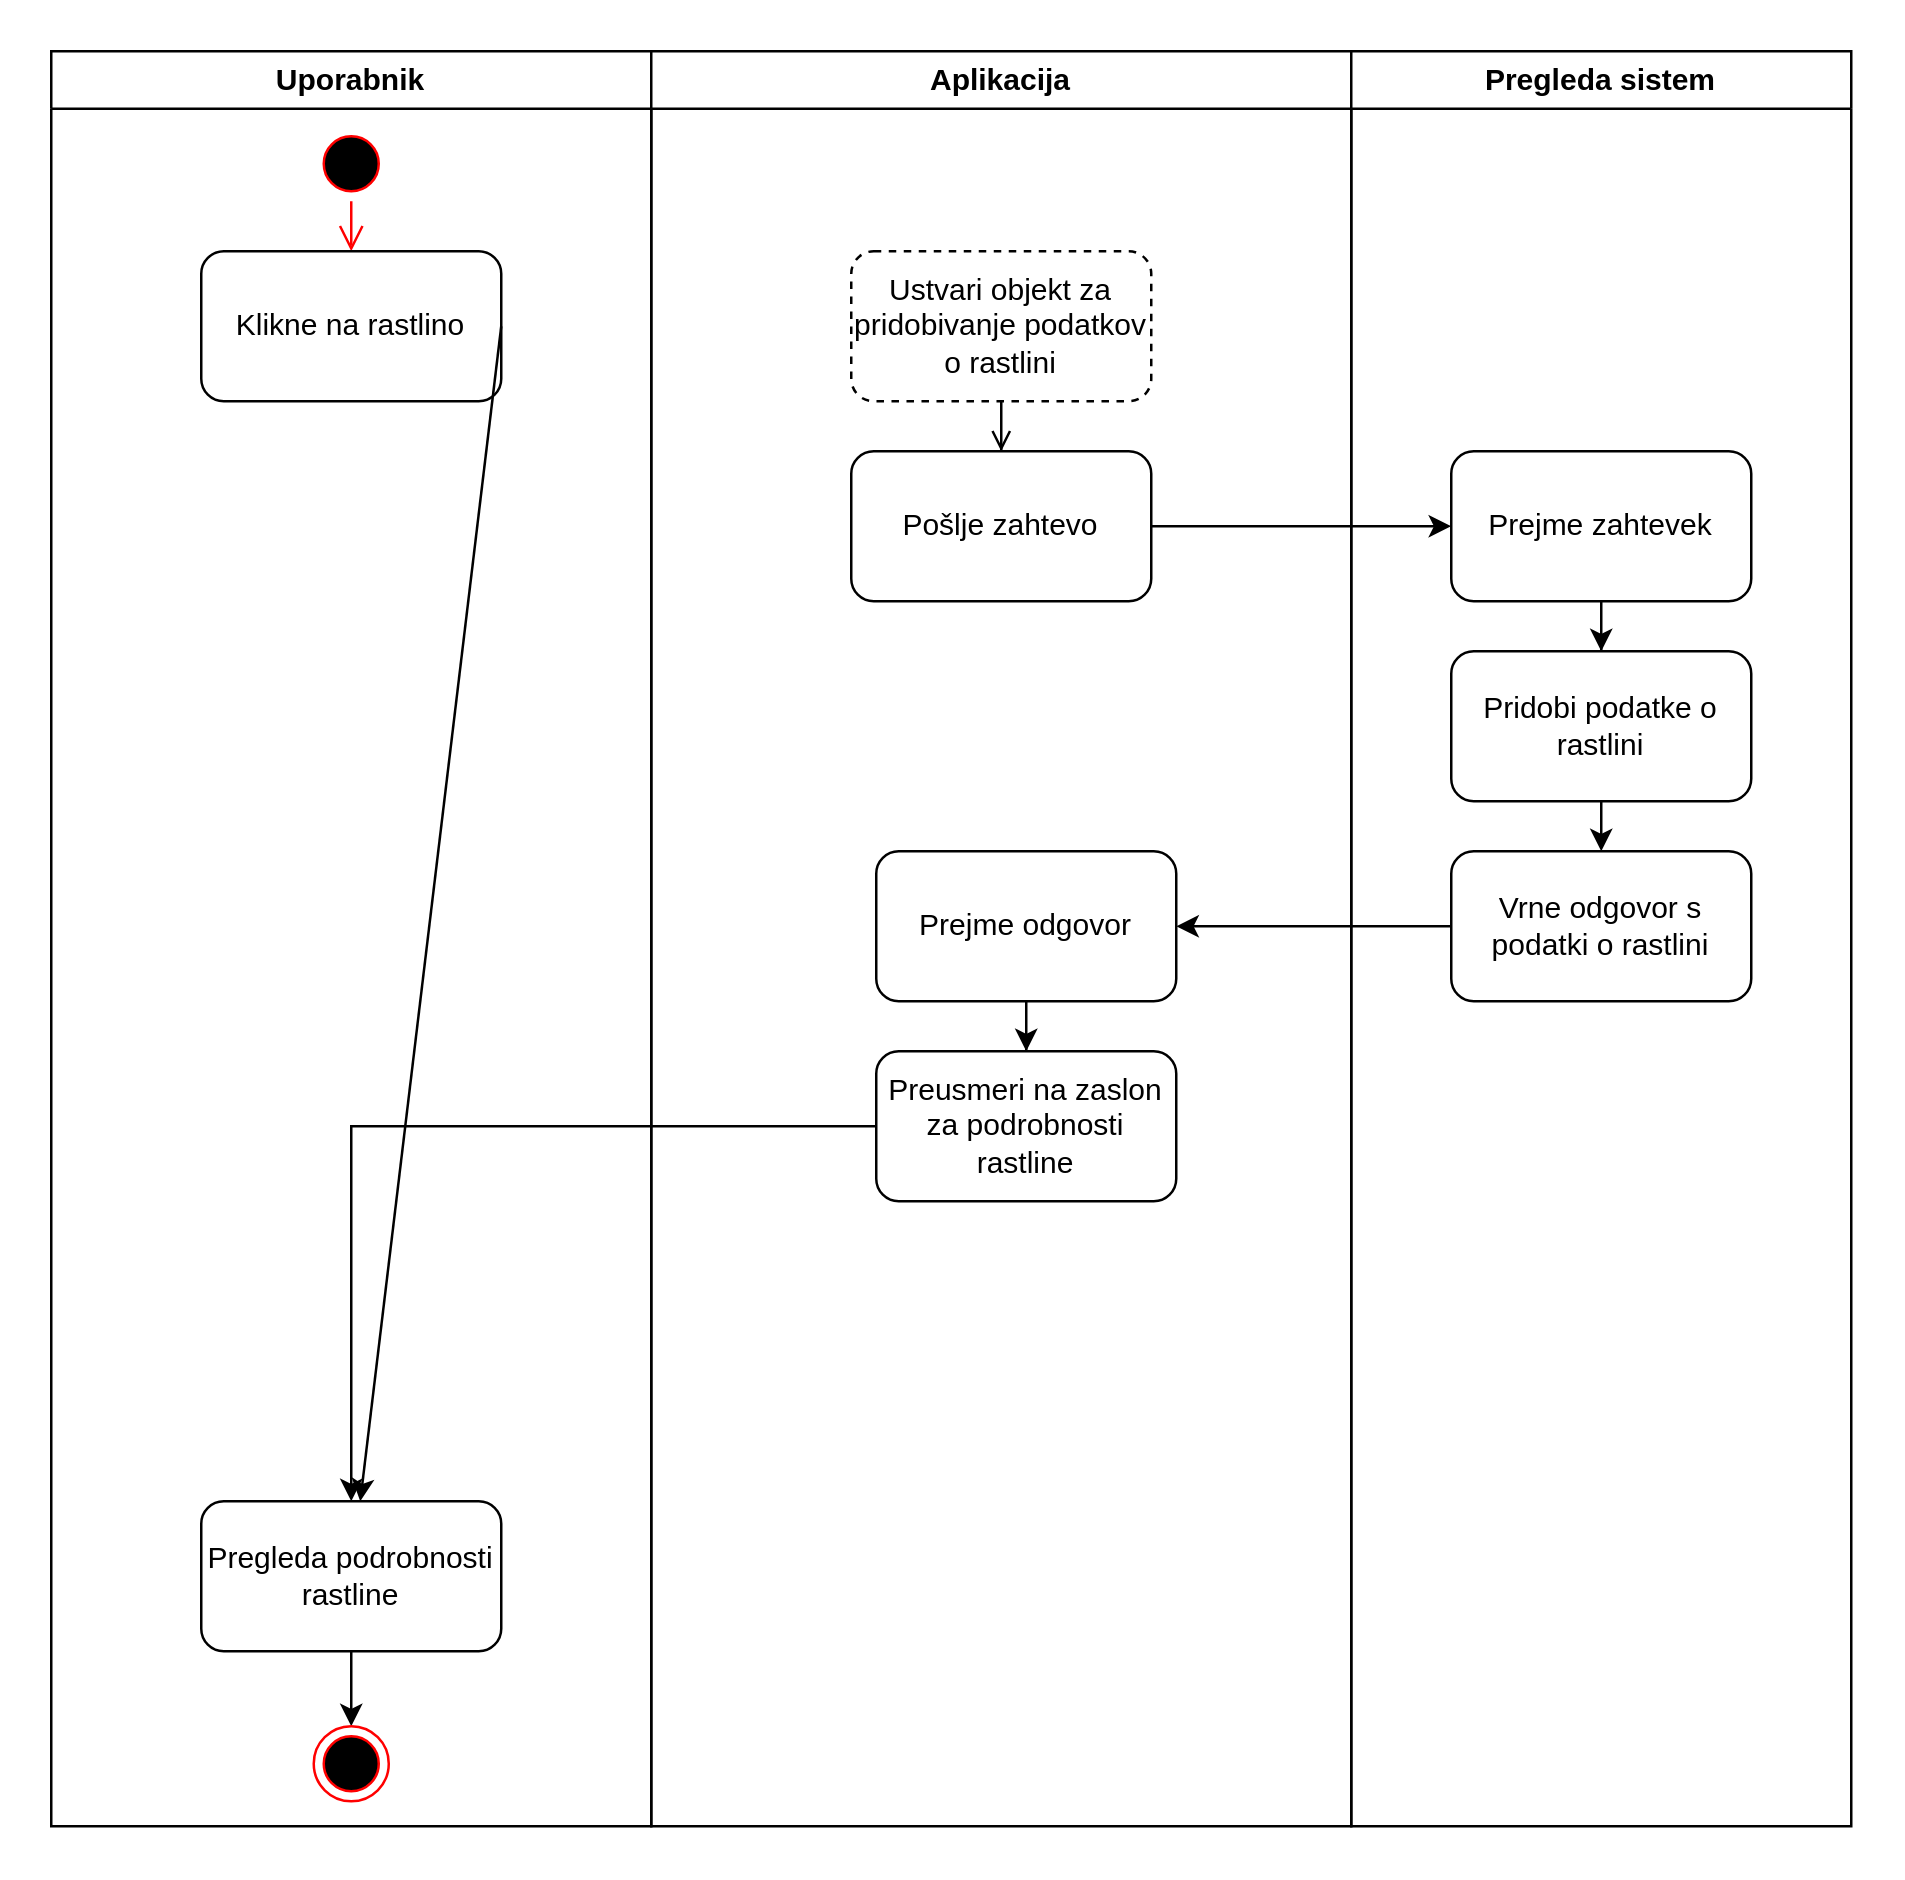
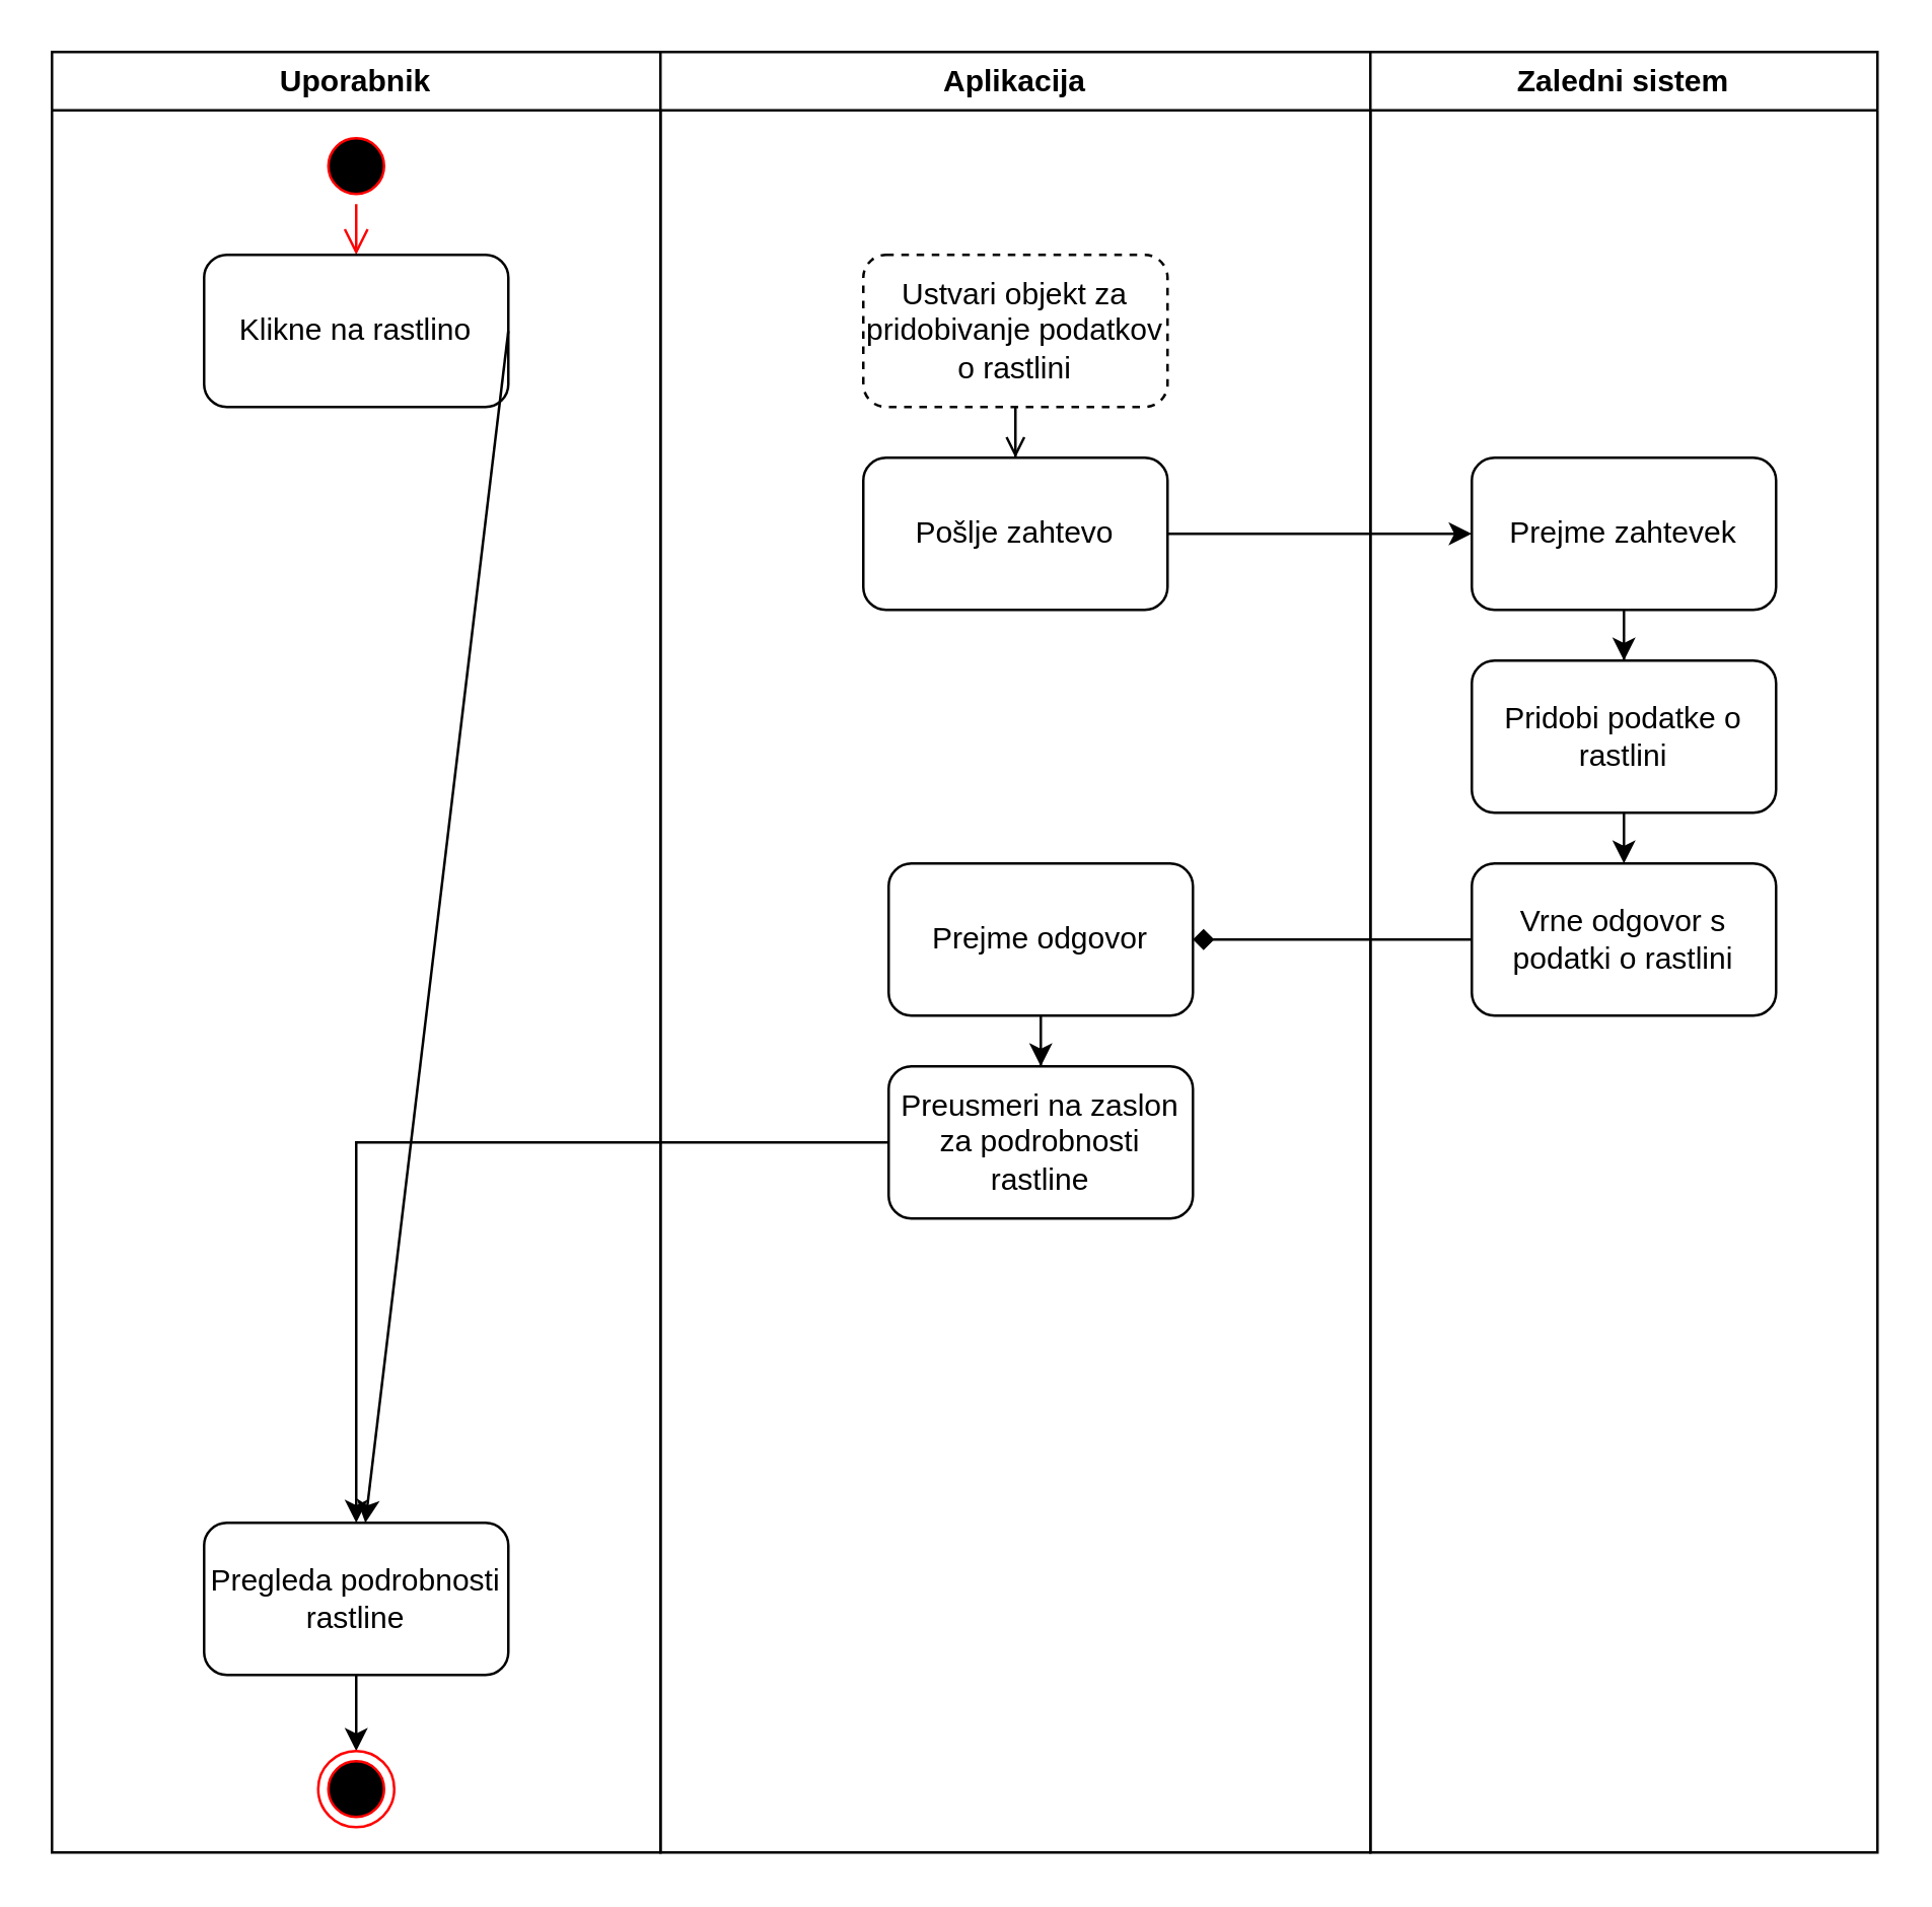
  <mxCell id="0" />
  <mxCell id="1" parent="0" />
  <mxCell id="2" value="Uporabnik" style="swimlane;whiteSpace=wrap;html=1;" vertex="1" parent="1"><mxGeometry x="20" y="20" width="240" height="710" as="geometry" /></mxCell>
  <mxCell id="3" value="" style="ellipse;html=1;shape=startState;fillColor=#000000;strokeColor=#ff0000;" vertex="1" parent="2"><mxGeometry x="105" y="30" width="30" height="30" as="geometry" /></mxCell>
  <mxCell id="4" value="" style="edgeStyle=orthogonalEdgeStyle;html=1;verticalAlign=bottom;endArrow=open;endSize=8;strokeColor=#ff0000;rounded=0;entryX=0.5;entryY=0;entryDx=0;entryDy=0;" edge="1" parent="2" source="3" target="5"><mxGeometry relative="1" as="geometry"><mxPoint x="-25" y="120" as="targetPoint" /></mxGeometry></mxCell>
  <mxCell id="5" value="Klikne na rastlino" style="rounded=1;whiteSpace=wrap;html=1;" vertex="1" parent="2"><mxGeometry x="60" y="80" width="120" height="60" as="geometry" /></mxCell>
  <mxCell id="6" style="edgeStyle=orthogonalEdgeStyle;rounded=0;orthogonalLoop=1;jettySize=auto;html=1;entryX=0.5;entryY=0;entryDx=0;entryDy=0;" edge="1" parent="2" source="7" target="8"><mxGeometry relative="1" as="geometry"><mxPoint x="160" y="659.93" as="targetPoint" /><Array as="points" /></mxGeometry></mxCell>
  <mxCell id="7" value="Pregleda podrobnosti rastline" style="whiteSpace=wrap;html=1;rounded=1;" vertex="1" parent="2"><mxGeometry x="60" y="580" width="120" height="60" as="geometry" /></mxCell>
  <mxCell id="8" value="" style="ellipse;html=1;shape=endState;fillColor=#000000;strokeColor=#ff0000;" vertex="1" parent="2"><mxGeometry x="105" y="670" width="30" height="30" as="geometry" /></mxCell>
  <mxCell id="9" value="Aplikacija" style="swimlane;whiteSpace=wrap;html=1;" vertex="1" parent="1"><mxGeometry x="260" y="20" width="280" height="710" as="geometry" /></mxCell>
  <mxCell id="10" value="Ustvari objekt za pridobivanje podatkov o rastlini" style="rounded=1;whiteSpace=wrap;html=1;dashed=1;" vertex="1" parent="9"><mxGeometry x="80" y="80" width="120" height="60" as="geometry" /></mxCell>
  <mxCell id="11" value="" style="edgeStyle=orthogonalEdgeStyle;rounded=0;orthogonalLoop=1;jettySize=auto;html=1;" edge="1" parent="9" source="12" target="13"><mxGeometry relative="1" as="geometry" /></mxCell>
  <mxCell id="12" value="Prejme odgovor" style="whiteSpace=wrap;html=1;rounded=1;" vertex="1" parent="9"><mxGeometry x="90" y="320" width="120" height="60" as="geometry" /></mxCell>
  <mxCell id="13" value="Preusmeri na zaslon za podrobnosti rastline" style="whiteSpace=wrap;html=1;rounded=1;" vertex="1" parent="9"><mxGeometry x="90" y="400" width="120" height="60" as="geometry" /></mxCell>
  <mxCell id="14" value="" style="edgeStyle=orthogonalEdgeStyle;rounded=0;orthogonalLoop=1;jettySize=auto;html=1;exitX=0.5;exitY=1;exitDx=0;exitDy=0;endArrow=open;" edge="1" parent="9" source="10" target="15"><mxGeometry relative="1" as="geometry"><mxPoint x="140" y="320" as="sourcePoint" /></mxGeometry></mxCell>
  <mxCell id="15" value="Pošlje zahtevo" style="rounded=1;whiteSpace=wrap;html=1;" vertex="1" parent="9"><mxGeometry x="80" y="160" width="120" height="60" as="geometry" /></mxCell>
- <mxCell id="16" value="Pregleda sistem" style="swimlane;whiteSpace=wrap;html=1;startSize=23;" vertex="1" parent="1"><mxGeometry x="540" y="20" width="200" height="710" as="geometry" /></mxCell>
+ <mxCell id="16" value="Zaledni sistem" style="swimlane;whiteSpace=wrap;html=1;startSize=23;" vertex="1" parent="1"><mxGeometry x="540" y="20" width="200" height="710" as="geometry" /></mxCell>
  <mxCell id="17" value="" style="edgeStyle=orthogonalEdgeStyle;rounded=0;orthogonalLoop=1;jettySize=auto;html=1;" edge="1" parent="16" source="18" target="19"><mxGeometry relative="1" as="geometry" /></mxCell>
  <mxCell id="18" value="Prejme zahtevek" style="whiteSpace=wrap;html=1;rounded=1;" vertex="1" parent="16"><mxGeometry x="40" y="160" width="120" height="60" as="geometry" /></mxCell>
  <mxCell id="19" value="Pridobi podatke o rastlini" style="whiteSpace=wrap;html=1;rounded=1;" vertex="1" parent="16"><mxGeometry x="40" y="240" width="120" height="60" as="geometry" /></mxCell>
  <mxCell id="20" value="" style="edgeStyle=orthogonalEdgeStyle;rounded=0;orthogonalLoop=1;jettySize=auto;html=1;exitX=0.5;exitY=1;exitDx=0;exitDy=0;entryX=0.5;entryY=0;entryDx=0;entryDy=0;" edge="1" parent="16" source="19" target="21"><mxGeometry relative="1" as="geometry"><mxPoint x="100" y="850" as="targetPoint" /></mxGeometry></mxCell>
  <mxCell id="21" value="Vrne odgovor s podatki o rastlini" style="whiteSpace=wrap;html=1;rounded=1;" vertex="1" parent="16"><mxGeometry x="40" y="320" width="120" height="60" as="geometry" /></mxCell>
  <mxCell id="22" value="" style="endArrow=classic;html=1;rounded=0;exitX=1;exitY=0.5;exitDx=0;exitDy=0;" edge="1" parent="1" source="5" target="7"><mxGeometry width="50" height="50" relative="1" as="geometry"><mxPoint x="160" y="310" as="sourcePoint" /><mxPoint x="210" y="260" as="targetPoint" /></mxGeometry></mxCell>
- <mxCell id="23" style="edgeStyle=orthogonalEdgeStyle;rounded=0;orthogonalLoop=1;jettySize=auto;html=1;entryX=1;entryY=0.5;entryDx=0;entryDy=0;" edge="1" parent="1" source="21" target="12"><mxGeometry relative="1" as="geometry" /></mxCell>
+ <mxCell id="23" style="edgeStyle=orthogonalEdgeStyle;rounded=0;orthogonalLoop=1;jettySize=auto;html=1;entryX=1;entryY=0.5;entryDx=0;entryDy=0;endArrow=diamond;" edge="1" parent="1" source="21" target="12"><mxGeometry relative="1" as="geometry" /></mxCell>
  <mxCell id="24" value="" style="edgeStyle=orthogonalEdgeStyle;rounded=0;orthogonalLoop=1;jettySize=auto;html=1;exitX=0;exitY=0.5;exitDx=0;exitDy=0;entryX=0.5;entryY=0;entryDx=0;entryDy=0;" edge="1" parent="1" source="13" target="7"><mxGeometry relative="1" as="geometry"><Array as="points"><mxPoint x="140" y="450" /></Array></mxGeometry></mxCell>
  <mxCell id="25" style="edgeStyle=orthogonalEdgeStyle;rounded=0;orthogonalLoop=1;jettySize=auto;html=1;entryX=0;entryY=0.5;entryDx=0;entryDy=0;" edge="1" parent="1" source="15" target="18"><mxGeometry relative="1" as="geometry" /></mxCell>
